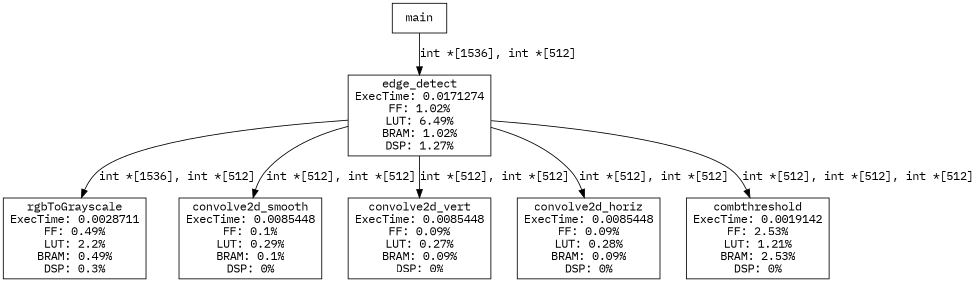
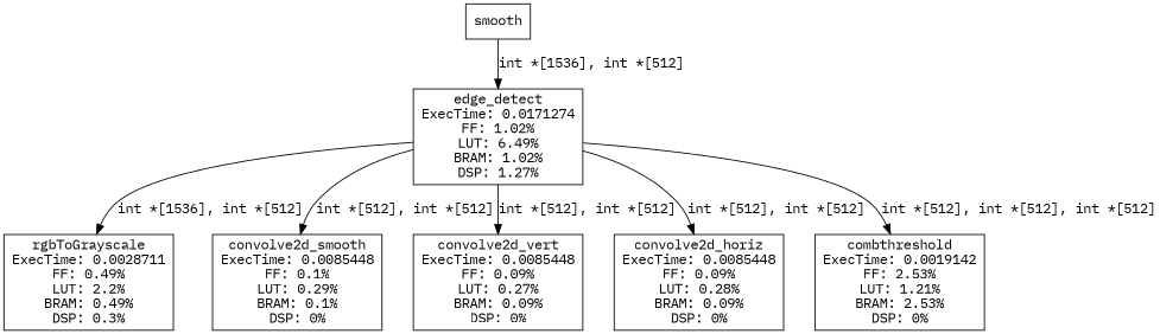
  digraph {
    rankdir=TB
    fontname="IBM Plex Mono"
    node [shape=rectangle fontname="IBM Plex Mono"]
    edge [fontname="IBM Plex Mono"]
    n1 [label="edge_detect\nExecTime: 0.0171274\nFF: 1.02%\nLUT: 6.49%\nBRAM: 1.02%\nDSP: 1.27%"]
    n2 [label="rgbToGrayscale\nExecTime: 0.0028711\nFF: 0.49%\nLUT: 2.2%\nBRAM: 0.49%\nDSP: 0.3%"]
    n3 [label="convolve2d_smooth\nExecTime: 0.0085448\nFF: 0.1%\nLUT: 0.29%\nBRAM: 0.1%\nDSP: 0%"]
    n4 [label="convolve2d_vert\nExecTime: 0.0085448\nFF: 0.09%\nLUT: 0.27%\nBRAM: 0.09%\nDSP: 0%"]
    n5 [label="convolve2d_horiz\nExecTime: 0.0085448\nFF: 0.09%\nLUT: 0.28%\nBRAM: 0.09%\nDSP: 0%"]
    n6 [label="combthreshold\nExecTime: 0.0019142\nFF: 2.53%\nLUT: 1.21%\nBRAM: 2.53%\nDSP: 0%"]
-   main
+   main [label=smooth]
    n1 -> n2 [label="int *[1536], int *[512]"]
    n1 -> n3 [label="int *[512], int *[512]"]
    n1 -> n4 [label="int *[512], int *[512]"]
    n1 -> n5 [label="int *[512], int *[512]"]
    n1 -> n6 [label="int *[512], int *[512], int *[512]"]
    main -> n1 [label="int *[1536], int *[512]"]
  }
